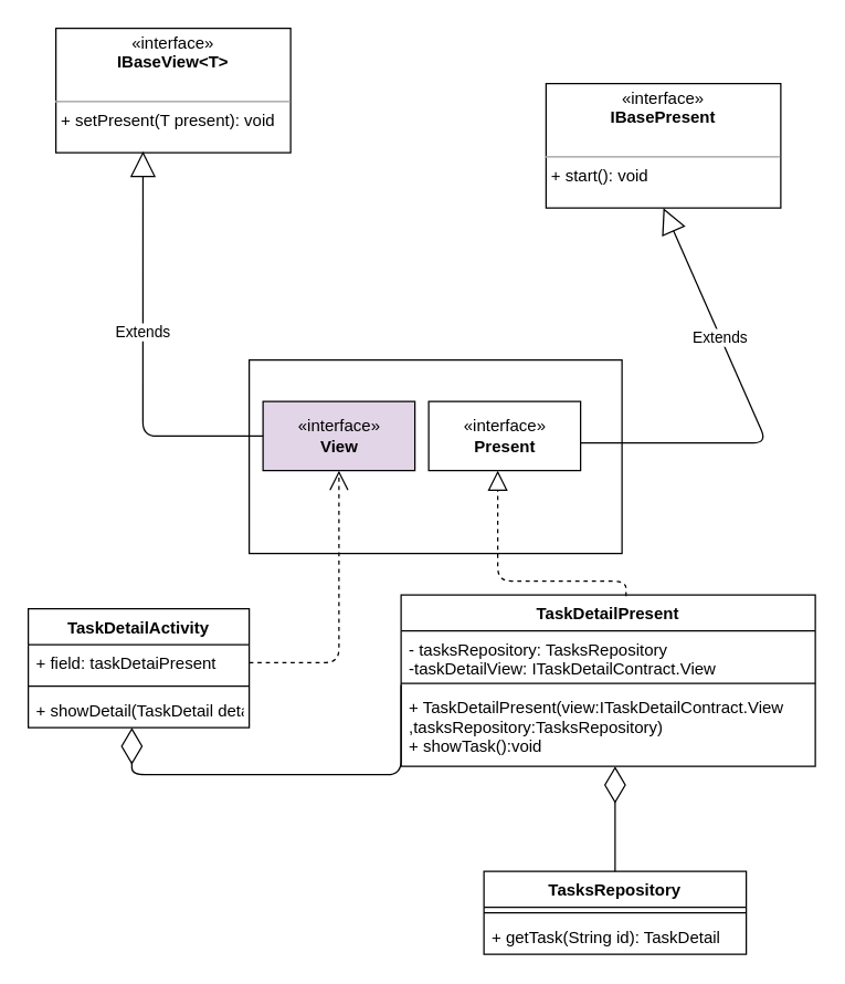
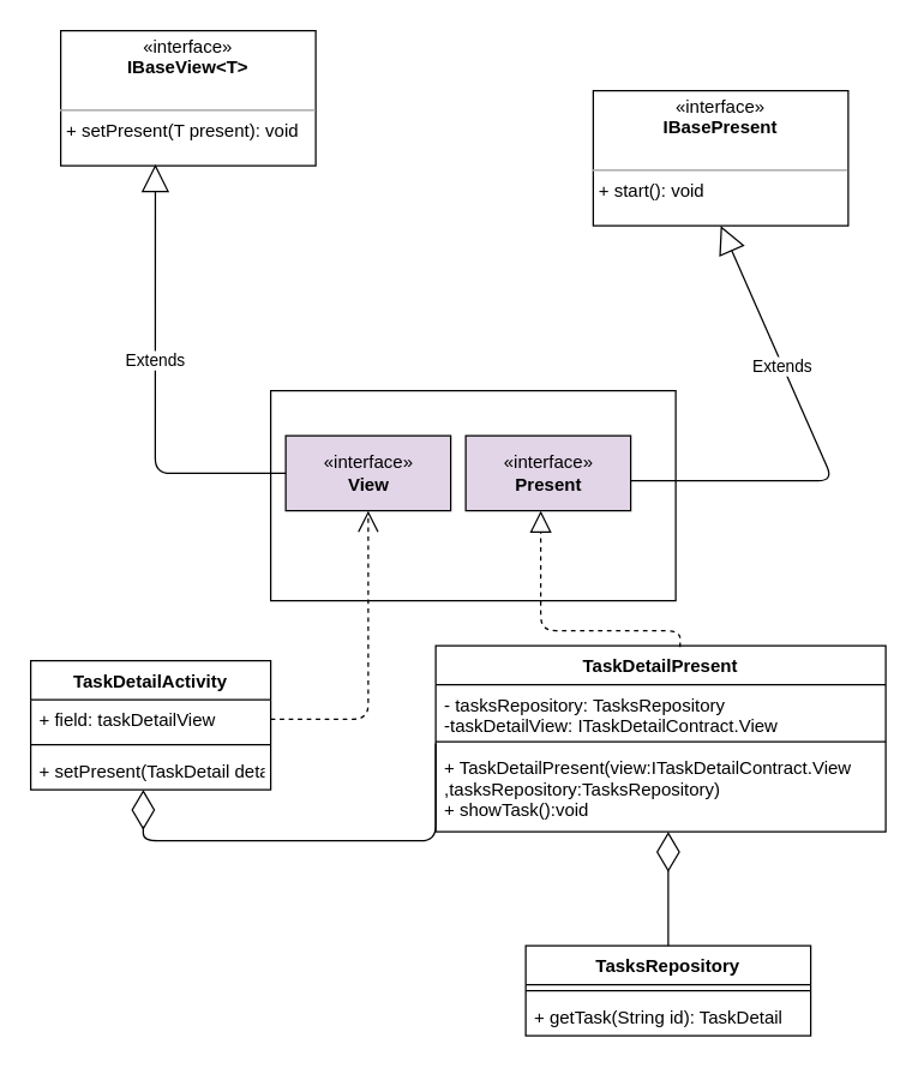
  <mxCell id="0" />
  <mxCell id="1" parent="0" />
  <mxCell id="2" value="&lt;p style=&quot;margin: 0px ; margin-top: 4px ; text-align: center&quot;&gt;«interface»&lt;br&gt;&lt;b&gt;IBaseView&amp;lt;T&amp;gt;&lt;/b&gt;&lt;br&gt;&lt;/p&gt;&lt;p style=&quot;margin: 0px ; margin-left: 4px&quot;&gt;&lt;br&gt;&lt;/p&gt;&lt;hr size=&quot;1&quot;&gt;&lt;p style=&quot;margin: 0px ; margin-left: 4px&quot;&gt;+ setPresent(T present): void&lt;br&gt;&lt;/p&gt;" style="verticalAlign=top;align=left;overflow=fill;fontSize=12;fontFamily=Helvetica;html=1;" vertex="1" parent="1"><mxGeometry x="40" y="20" width="170" height="90" as="geometry" /></mxCell>
  <mxCell id="3" value="&lt;p style=&quot;margin: 0px ; margin-top: 4px ; text-align: center&quot;&gt;«interface»&lt;br&gt;&lt;b&gt;IBasePresent&lt;/b&gt;&lt;br&gt;&lt;/p&gt;&lt;p style=&quot;margin: 0px ; margin-left: 4px&quot;&gt;&lt;br&gt;&lt;/p&gt;&lt;hr size=&quot;1&quot;&gt;&lt;p style=&quot;margin: 0px ; margin-left: 4px&quot;&gt;+ start(): void&lt;br&gt;&lt;/p&gt;" style="verticalAlign=top;align=left;overflow=fill;fontSize=12;fontFamily=Helvetica;html=1;" vertex="1" parent="1"><mxGeometry x="395" y="60" width="170" height="90" as="geometry" /></mxCell>
  <mxCell id="4" value="" style="rounded=0;whiteSpace=wrap;html=1;" vertex="1" parent="1"><mxGeometry x="180" y="260" width="270" height="140" as="geometry" /></mxCell>
  <mxCell id="5" value="«interface»&lt;br&gt;&lt;b&gt;View&lt;/b&gt;" style="html=1;fillColor=#e1d5e7;" vertex="1" parent="1"><mxGeometry x="190" y="290" width="110" height="50" as="geometry" /></mxCell>
- <mxCell id="6" value="«interface»&lt;br&gt;&lt;b&gt;Present&lt;/b&gt;" style="html=1;" vertex="1" parent="1"><mxGeometry x="310" y="290" width="110" height="50" as="geometry" /></mxCell>
+ <mxCell id="6" value="«interface»&lt;br&gt;&lt;b&gt;Present&lt;/b&gt;" style="html=1;fillColor=#e1d5e7;" vertex="1" parent="1"><mxGeometry x="310" y="290" width="110" height="50" as="geometry" /></mxCell>
  <mxCell id="7" value="Extends" style="endArrow=block;endSize=16;endFill=0;html=1;exitX=0;exitY=0.5;exitDx=0;exitDy=0;entryX=0.371;entryY=0.989;entryDx=0;entryDy=0;entryPerimeter=0;" edge="1" parent="1" source="5" target="2"><mxGeometry x="0.106" width="160" relative="1" as="geometry"><mxPoint x="-30" y="329.5" as="sourcePoint" /><mxPoint x="130" y="329.5" as="targetPoint" /><Array as="points"><mxPoint x="103" y="315" /></Array><mxPoint as="offset" /></mxGeometry></mxCell>
  <mxCell id="8" value="Extends" style="endArrow=block;endSize=16;endFill=0;html=1;entryX=0.5;entryY=1;entryDx=0;entryDy=0;" edge="1" parent="1" target="3"><mxGeometry x="0.362" width="160" relative="1" as="geometry"><mxPoint x="420" y="320" as="sourcePoint" /><mxPoint x="580" y="320" as="targetPoint" /><Array as="points"><mxPoint x="555" y="320" /></Array><mxPoint as="offset" /></mxGeometry></mxCell>
  <mxCell id="9" value="TaskDetailActivity" style="swimlane;fontStyle=1;align=center;verticalAlign=top;childLayout=stackLayout;horizontal=1;startSize=26;horizontalStack=0;resizeParent=1;resizeParentMax=0;resizeLast=0;collapsible=1;marginBottom=0;" vertex="1" parent="1"><mxGeometry x="20" y="440" width="160" height="86" as="geometry" /></mxCell>
- <mxCell id="10" value="+ field: taskDetaiPresent" style="text;strokeColor=none;fillColor=none;align=left;verticalAlign=top;spacingLeft=4;spacingRight=4;overflow=hidden;rotatable=0;points=[[0,0.5],[1,0.5]];portConstraint=eastwest;" vertex="1" parent="9"><mxGeometry y="26" width="160" height="26" as="geometry" /></mxCell>
+ <mxCell id="10" value="+ field: taskDetailView" style="text;strokeColor=none;fillColor=none;align=left;verticalAlign=top;spacingLeft=4;spacingRight=4;overflow=hidden;rotatable=0;points=[[0,0.5],[1,0.5]];portConstraint=eastwest;" vertex="1" parent="9"><mxGeometry y="26" width="160" height="26" as="geometry" /></mxCell>
  <mxCell id="11" value="" style="line;strokeWidth=1;fillColor=none;align=left;verticalAlign=middle;spacingTop=-1;spacingLeft=3;spacingRight=3;rotatable=0;labelPosition=right;points=[];portConstraint=eastwest;" vertex="1" parent="9"><mxGeometry y="52" width="160" height="8" as="geometry" /></mxCell>
- <mxCell id="12" value="+ showDetail(TaskDetail detal): void" style="text;strokeColor=none;fillColor=none;align=left;verticalAlign=top;spacingLeft=4;spacingRight=4;overflow=hidden;rotatable=0;points=[[0,0.5],[1,0.5]];portConstraint=eastwest;" vertex="1" parent="9"><mxGeometry y="60" width="160" height="26" as="geometry" /></mxCell>
+ <mxCell id="12" value="+ setPresent(TaskDetail detal): void" style="text;strokeColor=none;fillColor=none;align=left;verticalAlign=top;spacingLeft=4;spacingRight=4;overflow=hidden;rotatable=0;points=[[0,0.5],[1,0.5]];portConstraint=eastwest;" vertex="1" parent="9"><mxGeometry y="60" width="160" height="26" as="geometry" /></mxCell>
  <mxCell id="13" value="" style="endArrow=open;dashed=1;endFill=0;endSize=12;html=1;entryX=0.5;entryY=1;entryDx=0;entryDy=0;exitX=1;exitY=0.5;exitDx=0;exitDy=0;" edge="1" parent="1" source="10" target="5"><mxGeometry width="160" relative="1" as="geometry"><mxPoint x="110" y="440" as="sourcePoint" /><mxPoint x="270" y="440" as="targetPoint" /><Array as="points"><mxPoint x="245" y="479" /></Array></mxGeometry></mxCell>
  <mxCell id="14" value="TaskDetailPresent" style="swimlane;fontStyle=1;align=center;verticalAlign=top;childLayout=stackLayout;horizontal=1;startSize=26;horizontalStack=0;resizeParent=1;resizeParentMax=0;resizeLast=0;collapsible=1;marginBottom=0;" vertex="1" parent="1"><mxGeometry x="290" y="430" width="300" height="124" as="geometry" /></mxCell>
  <mxCell id="15" value="- tasksRepository: TasksRepository&#10;-taskDetailView: ITaskDetailContract.View" style="text;strokeColor=none;fillColor=none;align=left;verticalAlign=top;spacingLeft=4;spacingRight=4;overflow=hidden;rotatable=0;points=[[0,0.5],[1,0.5]];portConstraint=eastwest;" vertex="1" parent="14"><mxGeometry y="26" width="300" height="34" as="geometry" /></mxCell>
  <mxCell id="16" value="" style="line;strokeWidth=1;fillColor=none;align=left;verticalAlign=middle;spacingTop=-1;spacingLeft=3;spacingRight=3;rotatable=0;labelPosition=right;points=[];portConstraint=eastwest;" vertex="1" parent="14"><mxGeometry y="60" width="300" height="8" as="geometry" /></mxCell>
  <mxCell id="17" value="+ TaskDetailPresent(view:ITaskDetailContract.View&#10;,tasksRepository:TasksRepository)&#10;+ showTask():void" style="text;strokeColor=none;fillColor=none;align=left;verticalAlign=top;spacingLeft=4;spacingRight=4;overflow=hidden;rotatable=0;points=[[0,0.5],[1,0.5]];portConstraint=eastwest;" vertex="1" parent="14"><mxGeometry y="68" width="300" height="56" as="geometry" /></mxCell>
  <mxCell id="18" value="" style="endArrow=block;dashed=1;endFill=0;endSize=12;html=1;entryX=0.5;entryY=1;entryDx=0;entryDy=0;exitX=0.543;exitY=0.008;exitDx=0;exitDy=0;exitPerimeter=0;" edge="1" parent="1" source="14"><mxGeometry width="160" relative="1" as="geometry"><mxPoint x="320" y="479" as="sourcePoint" /><mxPoint x="360" y="340" as="targetPoint" /><Array as="points"><mxPoint x="453" y="420" /><mxPoint x="360" y="420" /></Array></mxGeometry></mxCell>
  <mxCell id="19" value="TasksRepository" style="swimlane;fontStyle=1;align=center;verticalAlign=top;childLayout=stackLayout;horizontal=1;startSize=26;horizontalStack=0;resizeParent=1;resizeParentMax=0;resizeLast=0;collapsible=1;marginBottom=0;" vertex="1" parent="1"><mxGeometry x="350" y="630" width="190" height="60" as="geometry" /></mxCell>
  <mxCell id="20" value="" style="line;strokeWidth=1;fillColor=none;align=left;verticalAlign=middle;spacingTop=-1;spacingLeft=3;spacingRight=3;rotatable=0;labelPosition=right;points=[];portConstraint=eastwest;" vertex="1" parent="19"><mxGeometry y="26" width="190" height="8" as="geometry" /></mxCell>
  <mxCell id="21" value="+ getTask(String id): TaskDetail" style="text;strokeColor=none;fillColor=none;align=left;verticalAlign=top;spacingLeft=4;spacingRight=4;overflow=hidden;rotatable=0;points=[[0,0.5],[1,0.5]];portConstraint=eastwest;" vertex="1" parent="19"><mxGeometry y="34" width="190" height="26" as="geometry" /></mxCell>
  <mxCell id="22" value="" style="endArrow=diamondThin;endFill=0;endSize=24;html=1;exitX=0.5;exitY=0;exitDx=0;exitDy=0;" edge="1" parent="1" source="19"><mxGeometry width="160" relative="1" as="geometry"><mxPoint x="285" y="554" as="sourcePoint" /><mxPoint x="445" y="554" as="targetPoint" /></mxGeometry></mxCell>
  <mxCell id="23" value="" style="endArrow=diamondThin;endFill=0;endSize=24;html=1;exitX=0;exitY=1.147;exitDx=0;exitDy=0;exitPerimeter=0;" edge="1" parent="1" source="15"><mxGeometry width="160" relative="1" as="geometry"><mxPoint x="105" y="632" as="sourcePoint" /><mxPoint x="95" y="526" as="targetPoint" /><Array as="points"><mxPoint x="290" y="560" /><mxPoint x="95" y="560" /><mxPoint x="95" y="550" /></Array></mxGeometry></mxCell>
